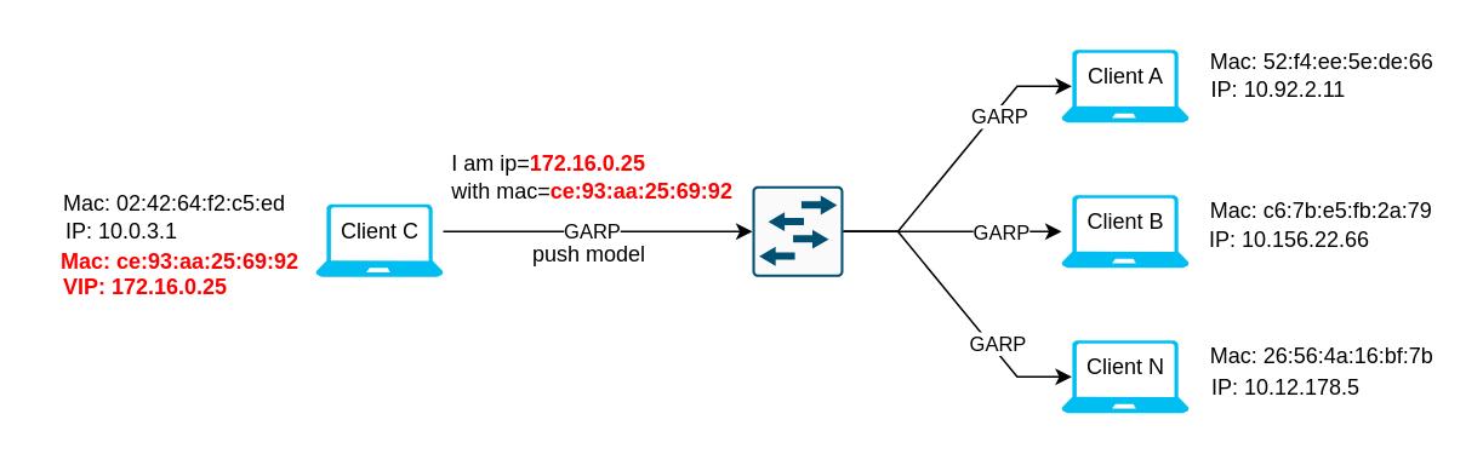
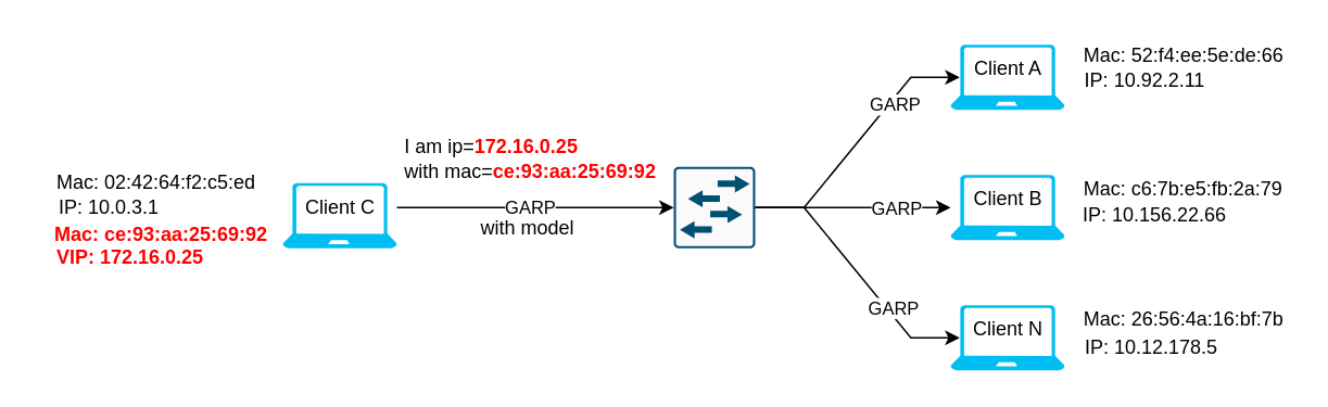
  <mxCell id="0" />
  <mxCell id="1" parent="0" />
  <mxCell id="2" value="" style="group;fillColor=default;" parent="1" vertex="1" connectable="0"><mxGeometry x="583" y="27" width="70" height="40" as="geometry" /></mxCell>
  <mxCell id="3" value="" style="verticalLabelPosition=bottom;html=1;verticalAlign=top;align=center;strokeColor=none;fillColor=#00BEF2;shape=mxgraph.azure.laptop;pointerEvents=1;" parent="2" vertex="1"><mxGeometry width="70" height="40" as="geometry" /></mxCell>
  <mxCell id="4" value="Client A" style="text;html=1;align=center;verticalAlign=middle;resizable=0;points=[];autosize=1;strokeColor=none;fillColor=none;" parent="2" vertex="1"><mxGeometry x="5" width="60" height="30" as="geometry" /></mxCell>
  <mxCell id="5" value="" style="group;fillColor=default;" parent="1" vertex="1" connectable="0"><mxGeometry x="583" y="107" width="70" height="40" as="geometry" /></mxCell>
  <mxCell id="6" value="" style="verticalLabelPosition=bottom;html=1;verticalAlign=top;align=center;strokeColor=none;fillColor=#00BEF2;shape=mxgraph.azure.laptop;pointerEvents=1;" parent="5" vertex="1"><mxGeometry width="70" height="40" as="geometry" /></mxCell>
  <mxCell id="7" value="Client B" style="text;html=1;align=center;verticalAlign=middle;resizable=0;points=[];autosize=1;strokeColor=none;fillColor=none;" parent="5" vertex="1"><mxGeometry width="70" height="30" as="geometry" /></mxCell>
  <mxCell id="8" value="" style="group;fillColor=default;" parent="1" vertex="1" connectable="0"><mxGeometry x="583" y="187" width="70" height="40" as="geometry" /></mxCell>
  <mxCell id="9" value="" style="verticalLabelPosition=bottom;html=1;verticalAlign=top;align=center;strokeColor=none;fillColor=#00BEF2;shape=mxgraph.azure.laptop;pointerEvents=1;" parent="8" vertex="1"><mxGeometry width="70" height="40" as="geometry" /></mxCell>
  <mxCell id="10" value="Client N" style="text;html=1;align=center;verticalAlign=middle;resizable=0;points=[];autosize=1;strokeColor=none;fillColor=none;" parent="8" vertex="1"><mxGeometry width="70" height="30" as="geometry" /></mxCell>
  <mxCell id="11" value="" style="group" parent="1" vertex="1" connectable="0"><mxGeometry y="112" width="70" height="40" as="geometry" x="173" /></mxCell>
  <mxCell id="12" value="" style="verticalLabelPosition=bottom;html=1;verticalAlign=top;align=center;strokeColor=none;fillColor=#00BEF2;shape=mxgraph.azure.laptop;pointerEvents=1;" parent="11" vertex="1"><mxGeometry width="70" height="40" as="geometry" /></mxCell>
  <mxCell id="13" value="Client C" style="text;html=1;align=center;verticalAlign=middle;resizable=0;points=[];autosize=1;strokeColor=none;fillColor=none;" parent="11" vertex="1"><mxGeometry width="70" height="30" as="geometry" /></mxCell>
  <mxCell id="14" style="rounded=0;orthogonalLoop=1;jettySize=auto;html=1;exitX=1;exitY=0.5;exitDx=0;exitDy=0;exitPerimeter=0;edgeStyle=entityRelationEdgeStyle;" parent="1" source="16" edge="1"><mxGeometry relative="1" as="geometry"><mxPoint x="583" y="127" as="targetPoint" /></mxGeometry></mxCell>
  <mxCell id="15" value="GARP" style="edgeLabel;html=1;align=center;verticalAlign=middle;resizable=0;points=[];" parent="14" vertex="1" connectable="0"><mxGeometry x="0.233" y="1" relative="1" as="geometry"><mxPoint x="12" y="1" as="offset" /></mxGeometry></mxCell>
  <mxCell id="16" value="" style="sketch=0;points=[[0.015,0.015,0],[0.985,0.015,0],[0.985,0.985,0],[0.015,0.985,0],[0.25,0,0],[0.5,0,0],[0.75,0,0],[1,0.25,0],[1,0.5,0],[1,0.75,0],[0.75,1,0],[0.5,1,0],[0.25,1,0],[0,0.75,0],[0,0.5,0],[0,0.25,0]];verticalLabelPosition=bottom;html=1;verticalAlign=top;aspect=fixed;align=center;pointerEvents=1;shape=mxgraph.cisco19.rect;prIcon=l2_switch;fillColor=#FAFAFA;strokeColor=#005073;" parent="1" vertex="1"><mxGeometry x="413" y="102" width="50" height="50" as="geometry" /></mxCell>
  <mxCell id="17" style="rounded=0;orthogonalLoop=1;jettySize=auto;html=1;exitX=1;exitY=0.5;exitDx=0;exitDy=0;exitPerimeter=0;entryX=0.08;entryY=0.5;entryDx=0;entryDy=0;entryPerimeter=0;edgeStyle=entityRelationEdgeStyle;" parent="1" source="16" target="3" edge="1"><mxGeometry relative="1" as="geometry" /></mxCell>
  <mxCell id="18" value="GARP" style="edgeLabel;html=1;align=center;verticalAlign=middle;resizable=0;points=[];" parent="17" vertex="1" connectable="0"><mxGeometry x="0.058" relative="1" as="geometry"><mxPoint x="20" y="-20" as="offset" /></mxGeometry></mxCell>
  <mxCell id="19" style="rounded=0;orthogonalLoop=1;jettySize=auto;html=1;exitX=1;exitY=0.5;exitDx=0;exitDy=0;exitPerimeter=0;entryX=0.08;entryY=0.5;entryDx=0;entryDy=0;entryPerimeter=0;edgeStyle=entityRelationEdgeStyle;" parent="1" source="16" target="9" edge="1"><mxGeometry relative="1" as="geometry" /></mxCell>
  <mxCell id="20" value="GARP" style="edgeLabel;html=1;align=center;verticalAlign=middle;resizable=0;points=[];" parent="19" vertex="1" connectable="0"><mxGeometry x="0.33" y="2" relative="1" as="geometry"><mxPoint x="3" y="2" as="offset" /></mxGeometry></mxCell>
  <mxCell id="21" style="edgeStyle=orthogonalEdgeStyle;rounded=0;orthogonalLoop=1;jettySize=auto;html=1;" parent="1" source="13" target="16" edge="1"><mxGeometry relative="1" as="geometry" /></mxCell>
  <mxCell id="22" value="GARP" style="edgeLabel;html=1;align=center;verticalAlign=middle;resizable=0;points=[];" parent="21" vertex="1" connectable="0"><mxGeometry x="-0.049" y="1" relative="1" as="geometry"><mxPoint as="offset" /></mxGeometry></mxCell>
  <mxCell id="23" value="IP: 10.0.3.1" style="text;html=1;align=center;verticalAlign=middle;resizable=0;points=[];autosize=1;strokeColor=none;fillColor=none;" parent="1" vertex="1"><mxGeometry x="26" y="112" width="80" height="30" as="geometry" /></mxCell>
  <mxCell id="24" value="Mac:&amp;nbsp;02:42:64:f2:c5:ed" style="text;html=1;align=center;verticalAlign=middle;resizable=0;points=[];autosize=1;strokeColor=none;fillColor=none;" parent="1" vertex="1"><mxGeometry x="20" y="97" width="150" height="30" as="geometry" /></mxCell>
  <mxCell id="25" value="Mac: 52:f4:ee:5e:de:66" style="text;whiteSpace=wrap;" parent="1" vertex="1"><mxGeometry x="663" y="20" width="130" height="27" as="geometry" /></mxCell>
  <mxCell id="26" value="Mac: c6:7b:e5:fb:2a:79" style="text;whiteSpace=wrap;" parent="1" vertex="1"><mxGeometry x="663" y="102" width="130" height="27" as="geometry" /></mxCell>
  <mxCell id="27" value="Mac: 26:56:4a:16:bf:7b" style="text;whiteSpace=wrap;" parent="1" vertex="1"><mxGeometry x="663" y="182" width="130" height="27" as="geometry" /></mxCell>
  <mxCell id="28" value="IP: 10.92.2.11" style="text;html=1;align=center;verticalAlign=middle;resizable=0;points=[];autosize=1;strokeColor=none;fillColor=none;" parent="1" vertex="1"><mxGeometry x="652" y="34" width="100" height="30" as="geometry" /></mxCell>
  <mxCell id="29" value="IP: 10.156.22.66" style="text;html=1;align=center;verticalAlign=middle;resizable=0;points=[];autosize=1;strokeColor=none;fillColor=none;" parent="1" vertex="1"><mxGeometry x="653" y="117" width="110" height="30" as="geometry" /></mxCell>
  <mxCell id="30" value="IP: 10.12.178.5" style="text;html=1;align=center;verticalAlign=middle;resizable=0;points=[];autosize=1;strokeColor=none;fillColor=none;" parent="1" vertex="1"><mxGeometry x="656" y="198" width="100" height="30" as="geometry" /></mxCell>
  <mxCell id="31" value="Mac:&amp;nbsp;ce:93:aa:25:69:92" style="text;html=1;align=center;verticalAlign=middle;resizable=0;points=[];autosize=1;strokeColor=none;fillColor=none;fontColor=#FF0000;fontStyle=1" parent="1" vertex="1"><mxGeometry x="23" y="129" width="150" height="30" as="geometry" /></mxCell>
  <mxCell id="32" value="VIP: 172.16.0.25" style="text;html=1;align=center;verticalAlign=middle;resizable=0;points=[];autosize=1;strokeColor=none;fillColor=none;fontColor=#FF0000;fontStyle=1" parent="1" vertex="1"><mxGeometry x="24" y="143" width="110" height="30" as="geometry" /></mxCell>
  <mxCell id="33" value="I am ip=&lt;font color=&quot;#ff0000&quot;&gt;&lt;b&gt;172.16.0.25&lt;/b&gt;&lt;/font&gt;&lt;div&gt;with mac=&lt;span style=&quot;background-color: initial;&quot;&gt;&lt;font color=&quot;#ff0000&quot;&gt;&lt;b&gt;ce:93:aa:25:69:92&lt;/b&gt;&lt;/font&gt;&lt;/span&gt;&lt;/div&gt;" style="text;html=1;align=left;verticalAlign=middle;resizable=0;points=[];autosize=1;strokeColor=none;fillColor=none;" parent="1" vertex="1"><mxGeometry x="246" y="77" width="180" height="40" as="geometry" /></mxCell>
- <mxCell id="34" value="push model" style="text;html=1;align=center;verticalAlign=middle;resizable=0;points=[];autosize=1;strokeColor=none;fillColor=none;" parent="1" vertex="1"><mxGeometry x="278" y="125" width="90" height="30" as="geometry" /></mxCell>
+ <mxCell id="34" value="with model" style="text;html=1;align=center;verticalAlign=middle;resizable=0;points=[];autosize=1;strokeColor=none;fillColor=none;" parent="1" vertex="1"><mxGeometry x="278" y="125" width="90" height="30" as="geometry" /></mxCell>
